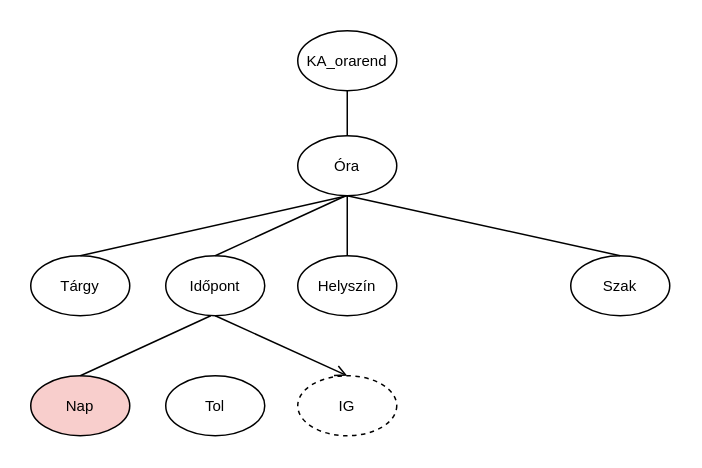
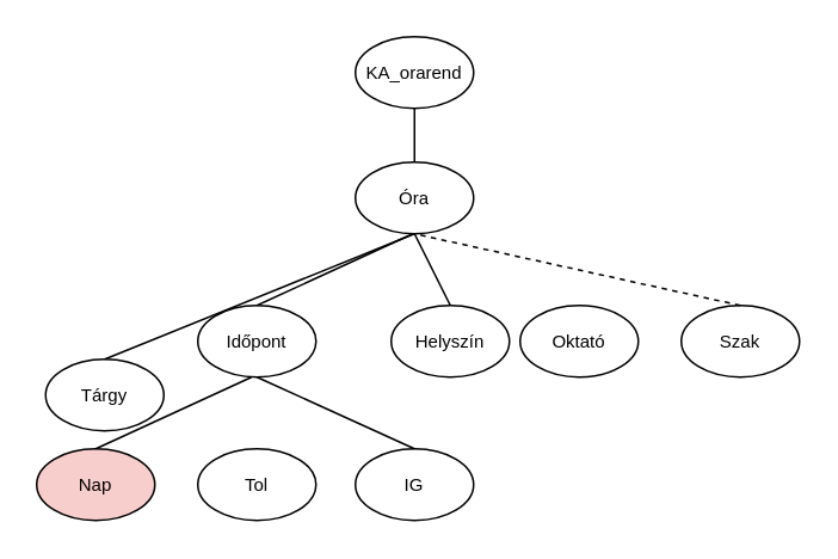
  <mxCell id="0" />
  <mxCell id="1" parent="0" />
  <mxCell id="2" value="&lt;font size=&quot;1&quot;&gt;KA_orarend&lt;/font&gt;" style="ellipse;whiteSpace=wrap;html=1;" vertex="1" parent="1"><mxGeometry x="198" y="20" width="66" height="40" as="geometry" /></mxCell>
  <mxCell id="3" value="&lt;font size=&quot;1&quot;&gt;Óra&lt;/font&gt;" style="ellipse;whiteSpace=wrap;html=1;" vertex="1" parent="1"><mxGeometry x="198" y="90" width="66" height="40" as="geometry" /></mxCell>
- <mxCell id="4" value="&lt;font size=&quot;1&quot;&gt;Helyszín&lt;/font&gt;" style="ellipse;whiteSpace=wrap;html=1;" vertex="1" parent="1"><mxGeometry x="198" y="170" width="66" height="40" as="geometry" /></mxCell>
+ <mxCell id="4" value="&lt;font size=&quot;1&quot;&gt;Helyszín&lt;/font&gt;" style="ellipse;whiteSpace=wrap;html=1;" vertex="1" parent="1"><mxGeometry x="218" y="170" width="66" height="40" as="geometry" /></mxCell>
  <mxCell id="5" value="&lt;font size=&quot;1&quot;&gt;Időpont&lt;/font&gt;" style="ellipse;whiteSpace=wrap;html=1;" vertex="1" parent="1"><mxGeometry x="110" y="170" width="66" height="40" as="geometry" /></mxCell>
- <mxCell id="7" value="&lt;font size=&quot;1&quot;&gt;Tárgy&lt;/font&gt;" style="ellipse;whiteSpace=wrap;html=1;" vertex="1" parent="1"><mxGeometry x="20" y="170" width="66" height="40" as="geometry" /></mxCell>
+ <mxCell id="6" value="&lt;font size=&quot;1&quot;&gt;Oktató&lt;/font&gt;" style="ellipse;whiteSpace=wrap;html=1;" vertex="1" parent="1"><mxGeometry x="290" y="170" width="66" height="40" as="geometry" /></mxCell>
+ <mxCell id="7" value="&lt;font size=&quot;1&quot;&gt;Tárgy&lt;/font&gt;" style="ellipse;whiteSpace=wrap;html=1;" vertex="1" parent="1"><mxGeometry x="25" y="200" width="66" height="40" as="geometry" /></mxCell>
  <mxCell id="8" value="&lt;font size=&quot;1&quot;&gt;Szak&lt;/font&gt;" style="ellipse;whiteSpace=wrap;html=1;" vertex="1" parent="1"><mxGeometry x="380" y="170" width="66" height="40" as="geometry" /></mxCell>
  <mxCell id="9" value="" style="endArrow=none;html=1;rounded=0;entryX=0.5;entryY=1;entryDx=0;entryDy=0;" edge="1" parent="1" target="2"><mxGeometry width="50" height="50" relative="1" as="geometry"><mxPoint x="231" y="90" as="sourcePoint" /><mxPoint x="280" y="130" as="targetPoint" /></mxGeometry></mxCell>
  <mxCell id="10" value="" style="endArrow=none;html=1;rounded=0;entryX=0.5;entryY=1;entryDx=0;entryDy=0;exitX=0.5;exitY=0;exitDx=0;exitDy=0;" edge="1" parent="1" source="4" target="3"><mxGeometry width="50" height="50" relative="1" as="geometry"><mxPoint x="230.76" y="160" as="sourcePoint" /><mxPoint x="230.76" y="140" as="targetPoint" /></mxGeometry></mxCell>
- <mxCell id="11" value="" style="endArrow=none;html=1;rounded=0;entryX=0.5;entryY=1;entryDx=0;entryDy=0;exitX=0.5;exitY=0;exitDx=0;exitDy=0;" edge="1" parent="1" source="8" target="3"><mxGeometry width="50" height="50" relative="1" as="geometry"><mxPoint x="333" y="170" as="sourcePoint" /><mxPoint x="241" y="150" as="targetPoint" /></mxGeometry></mxCell>
+ <mxCell id="11" value="" style="endArrow=none;html=1;rounded=0;entryX=0.5;entryY=1;entryDx=0;entryDy=0;exitX=0.5;exitY=0;exitDx=0;exitDy=0;dashed=1;" edge="1" parent="1" source="8" target="3"><mxGeometry width="50" height="50" relative="1" as="geometry"><mxPoint x="333" y="170" as="sourcePoint" /><mxPoint x="241" y="150" as="targetPoint" /></mxGeometry></mxCell>
  <mxCell id="12" value="" style="endArrow=none;html=1;rounded=0;exitX=0.5;exitY=0;exitDx=0;exitDy=0;" edge="1" parent="1" source="5"><mxGeometry width="50" height="50" relative="1" as="geometry"><mxPoint x="333" y="170" as="sourcePoint" /><mxPoint x="230" y="130" as="targetPoint" /></mxGeometry></mxCell>
  <mxCell id="13" value="" style="endArrow=none;html=1;rounded=0;entryX=0.5;entryY=1;entryDx=0;entryDy=0;exitX=0.5;exitY=0;exitDx=0;exitDy=0;" edge="1" parent="1" source="7" target="3"><mxGeometry width="50" height="50" relative="1" as="geometry"><mxPoint x="423" y="170" as="sourcePoint" /><mxPoint x="241" y="150" as="targetPoint" /></mxGeometry></mxCell>
  <mxCell id="14" value="&lt;font size=&quot;1&quot;&gt;Tol&lt;/font&gt;" style="ellipse;whiteSpace=wrap;html=1;" vertex="1" parent="1"><mxGeometry x="110" y="250" width="66" height="40" as="geometry" /></mxCell>
  <mxCell id="15" value="&lt;font size=&quot;1&quot;&gt;Nap&lt;/font&gt;" style="ellipse;whiteSpace=wrap;html=1;fillColor=#f8cecc;" vertex="1" parent="1"><mxGeometry x="20" y="250" width="66" height="40" as="geometry" /></mxCell>
- <mxCell id="16" value="&lt;font size=&quot;1&quot;&gt;IG&lt;/font&gt;" style="ellipse;whiteSpace=wrap;html=1;dashed=1;" vertex="1" parent="1"><mxGeometry x="198" y="250" width="66" height="40" as="geometry" /></mxCell>
- <mxCell id="17" value="" style="endArrow=open;html=1;rounded=0;exitX=0.5;exitY=1;exitDx=0;exitDy=0;entryX=0.5;entryY=0;entryDx=0;entryDy=0;" edge="1" parent="1" source="5" target="16"><mxGeometry width="50" height="50" relative="1" as="geometry"><mxPoint x="153" y="220" as="sourcePoint" /><mxPoint x="153" y="250" as="targetPoint" /></mxGeometry></mxCell>
+ <mxCell id="16" value="&lt;font size=&quot;1&quot;&gt;IG&lt;/font&gt;" style="ellipse;whiteSpace=wrap;html=1;" vertex="1" parent="1"><mxGeometry x="198" y="250" width="66" height="40" as="geometry" /></mxCell>
+ <mxCell id="17" value="" style="endArrow=none;html=1;rounded=0;exitX=0.5;exitY=1;exitDx=0;exitDy=0;entryX=0.5;entryY=0;entryDx=0;entryDy=0;" edge="1" parent="1" source="5" target="16"><mxGeometry width="50" height="50" relative="1" as="geometry"><mxPoint x="153" y="220" as="sourcePoint" /><mxPoint x="153" y="250" as="targetPoint" /></mxGeometry></mxCell>
  <mxCell id="18" value="" style="endArrow=none;html=1;rounded=0;entryX=0.5;entryY=0;entryDx=0;entryDy=0;" edge="1" parent="1" target="15"><mxGeometry width="50" height="50" relative="1" as="geometry"><mxPoint x="140" y="210" as="sourcePoint" /><mxPoint x="241" y="250" as="targetPoint" /></mxGeometry></mxCell>
